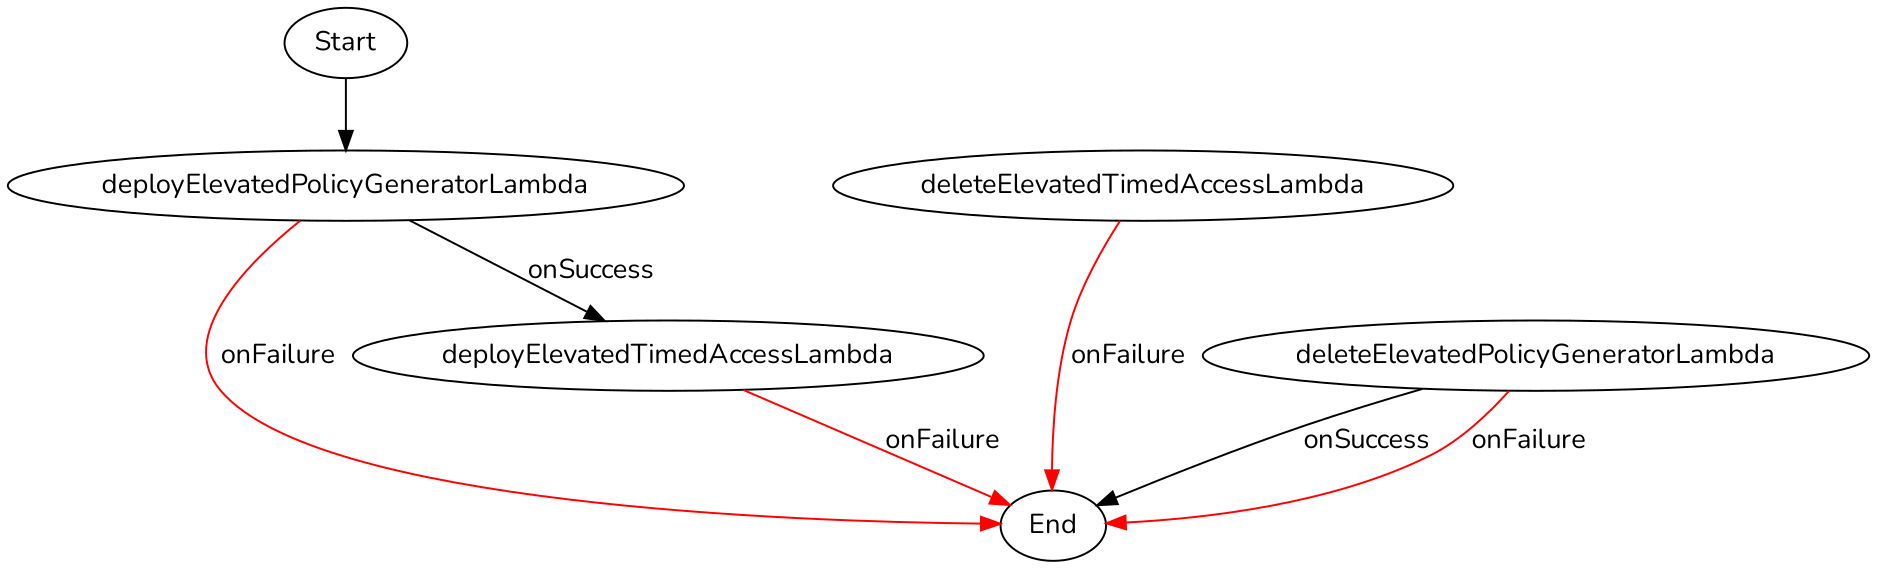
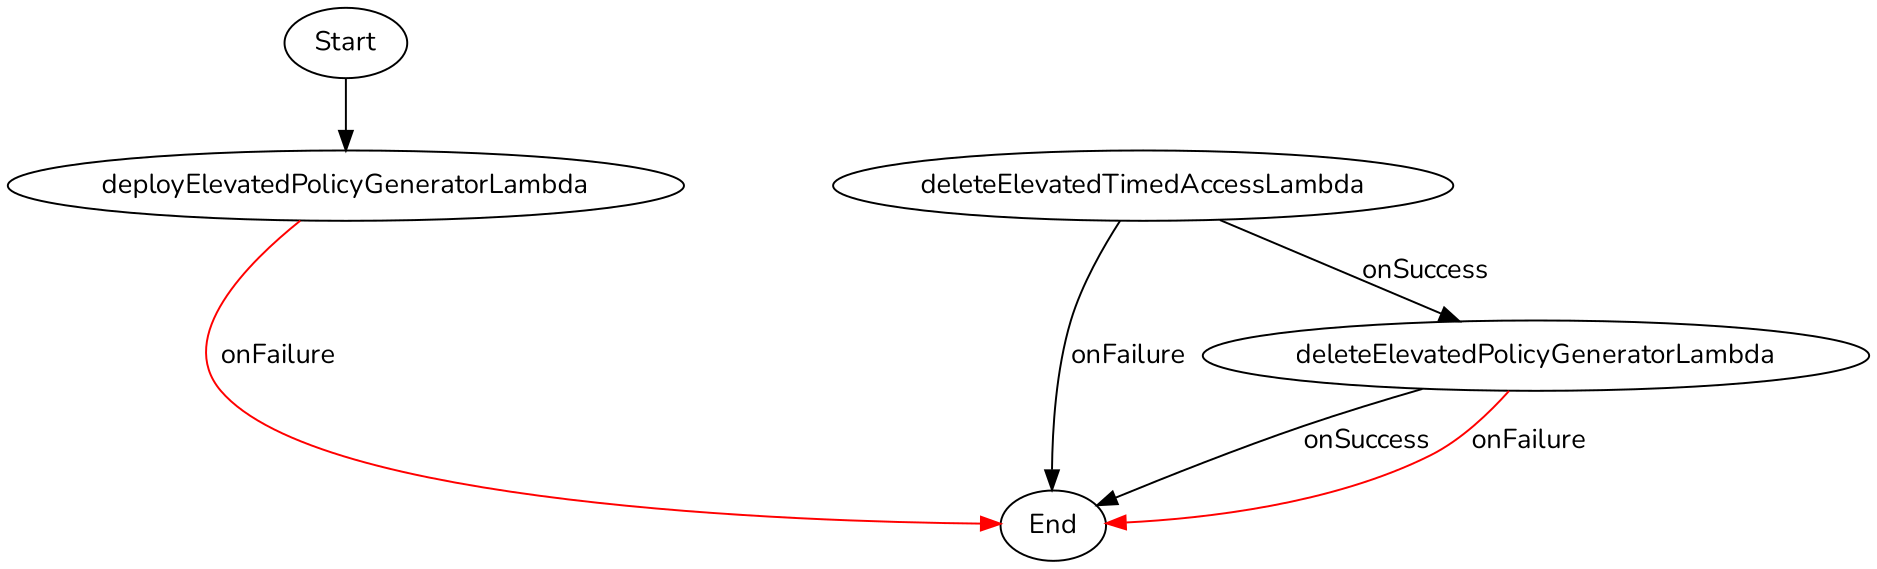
  digraph {
    fontname=Nunito
    node [fontname=Nunito]
    edge [fontname=Nunito]
    n1 [label=Start]
    deployElevatedPolicyGeneratorLambda
    n3 [label=End]
-   deployElevatedTimedAccessLambda
    deleteElevatedTimedAccessLambda
    deleteElevatedPolicyGeneratorLambda
    n1 -> deployElevatedPolicyGeneratorLambda
    deployElevatedPolicyGeneratorLambda -> n3 [color=red label=onFailure]
-   deployElevatedPolicyGeneratorLambda -> deployElevatedTimedAccessLambda [label=onSuccess]
-   deployElevatedTimedAccessLambda -> n3 [color=red label=onFailure]
-   deleteElevatedTimedAccessLambda -> n3 [color=red label=onFailure]
+   deleteElevatedTimedAccessLambda -> n3 [color=black label=onFailure]
+   deleteElevatedTimedAccessLambda -> deleteElevatedPolicyGeneratorLambda [label=onSuccess]
    deleteElevatedPolicyGeneratorLambda -> n3 [label=onSuccess]
    deleteElevatedPolicyGeneratorLambda -> n3 [color=red label=onFailure]
  }
